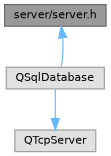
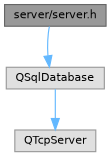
  digraph {
    node [color=grey60 fillcolor="#E0E0E0" fontname=Helvetica fontsize=10 shape=box style=filled]
    edge [color=steelblue1 fontname=Helvetica fontsize=10 labelfontname=Helvetica labelfontsize=10 style=solid]
    n1 [color=gray40 fillcolor=grey60 fontcolor=black height=0.2 label="server/server.h" width=0.4]
    n2 [height=0.2 label=QSqlDatabase width=0.4]
    n3 [height=0.2 label=QTcpServer width=0.4]
-   n2 -> n1
+   n1 -> n2
    n2 -> n3
  }
